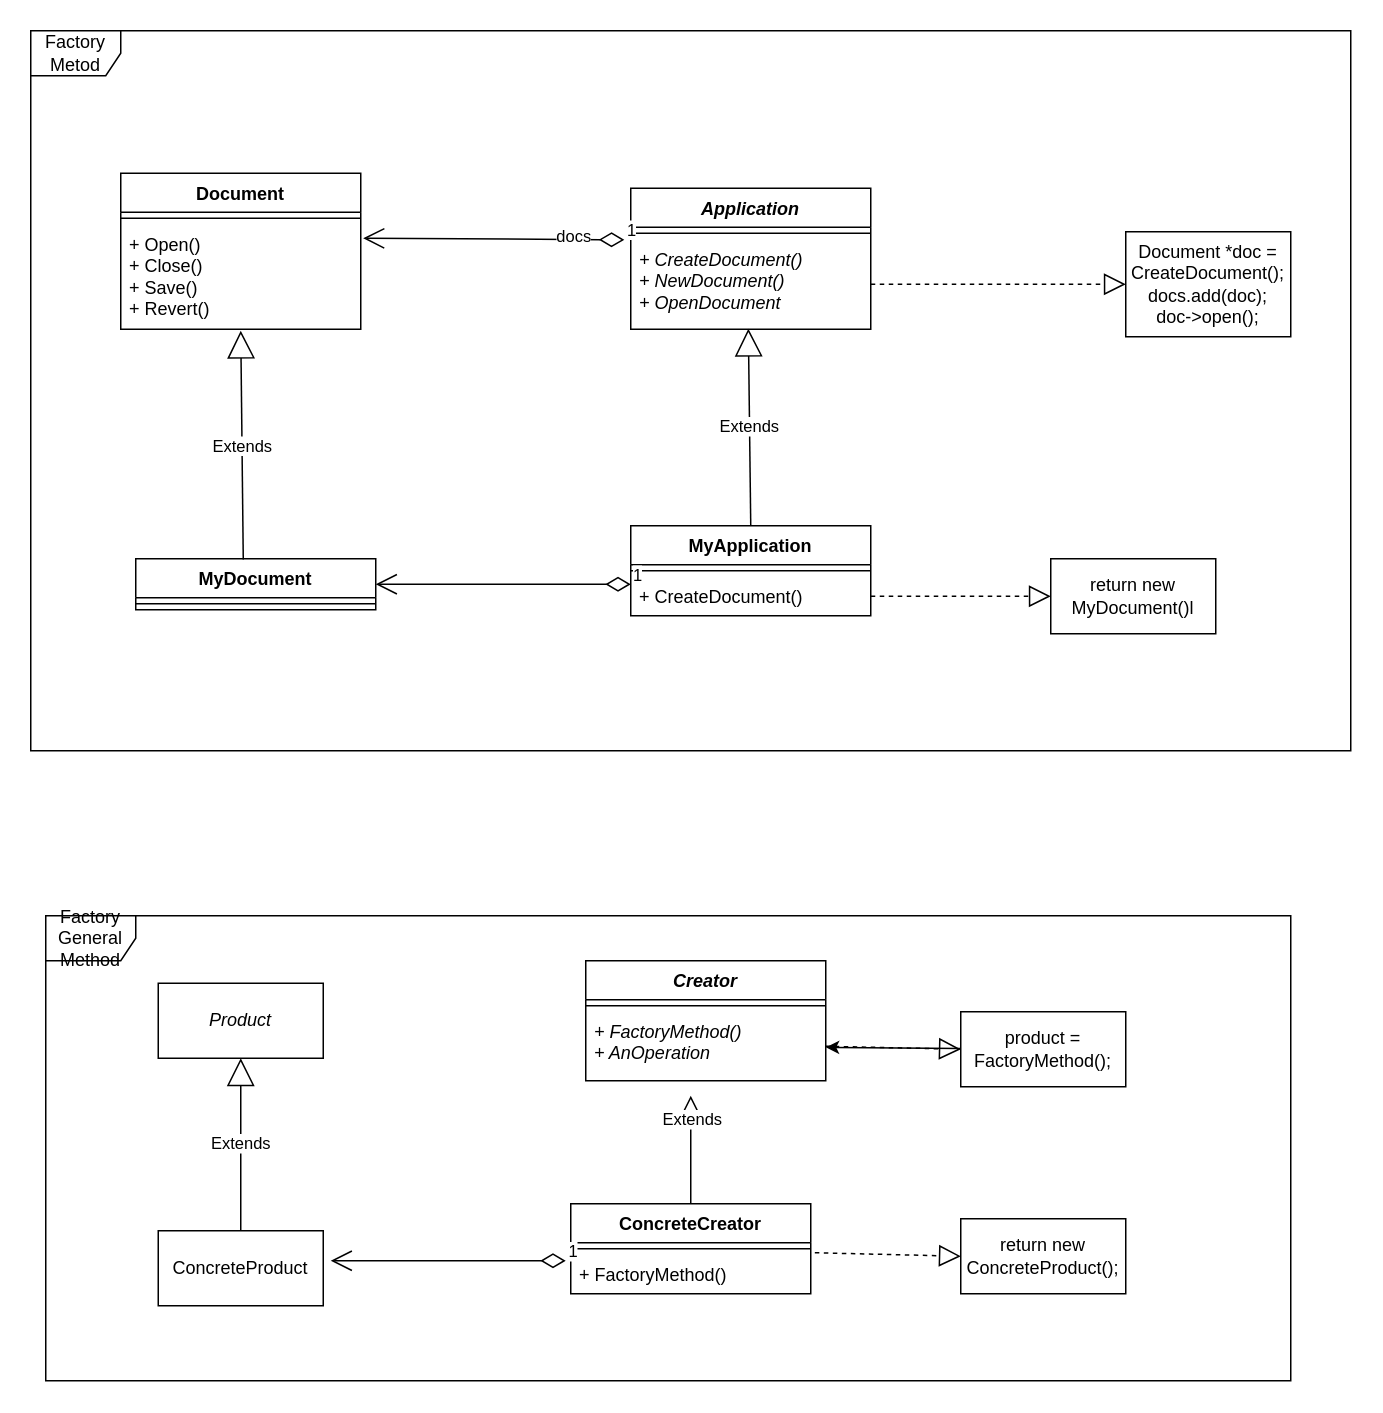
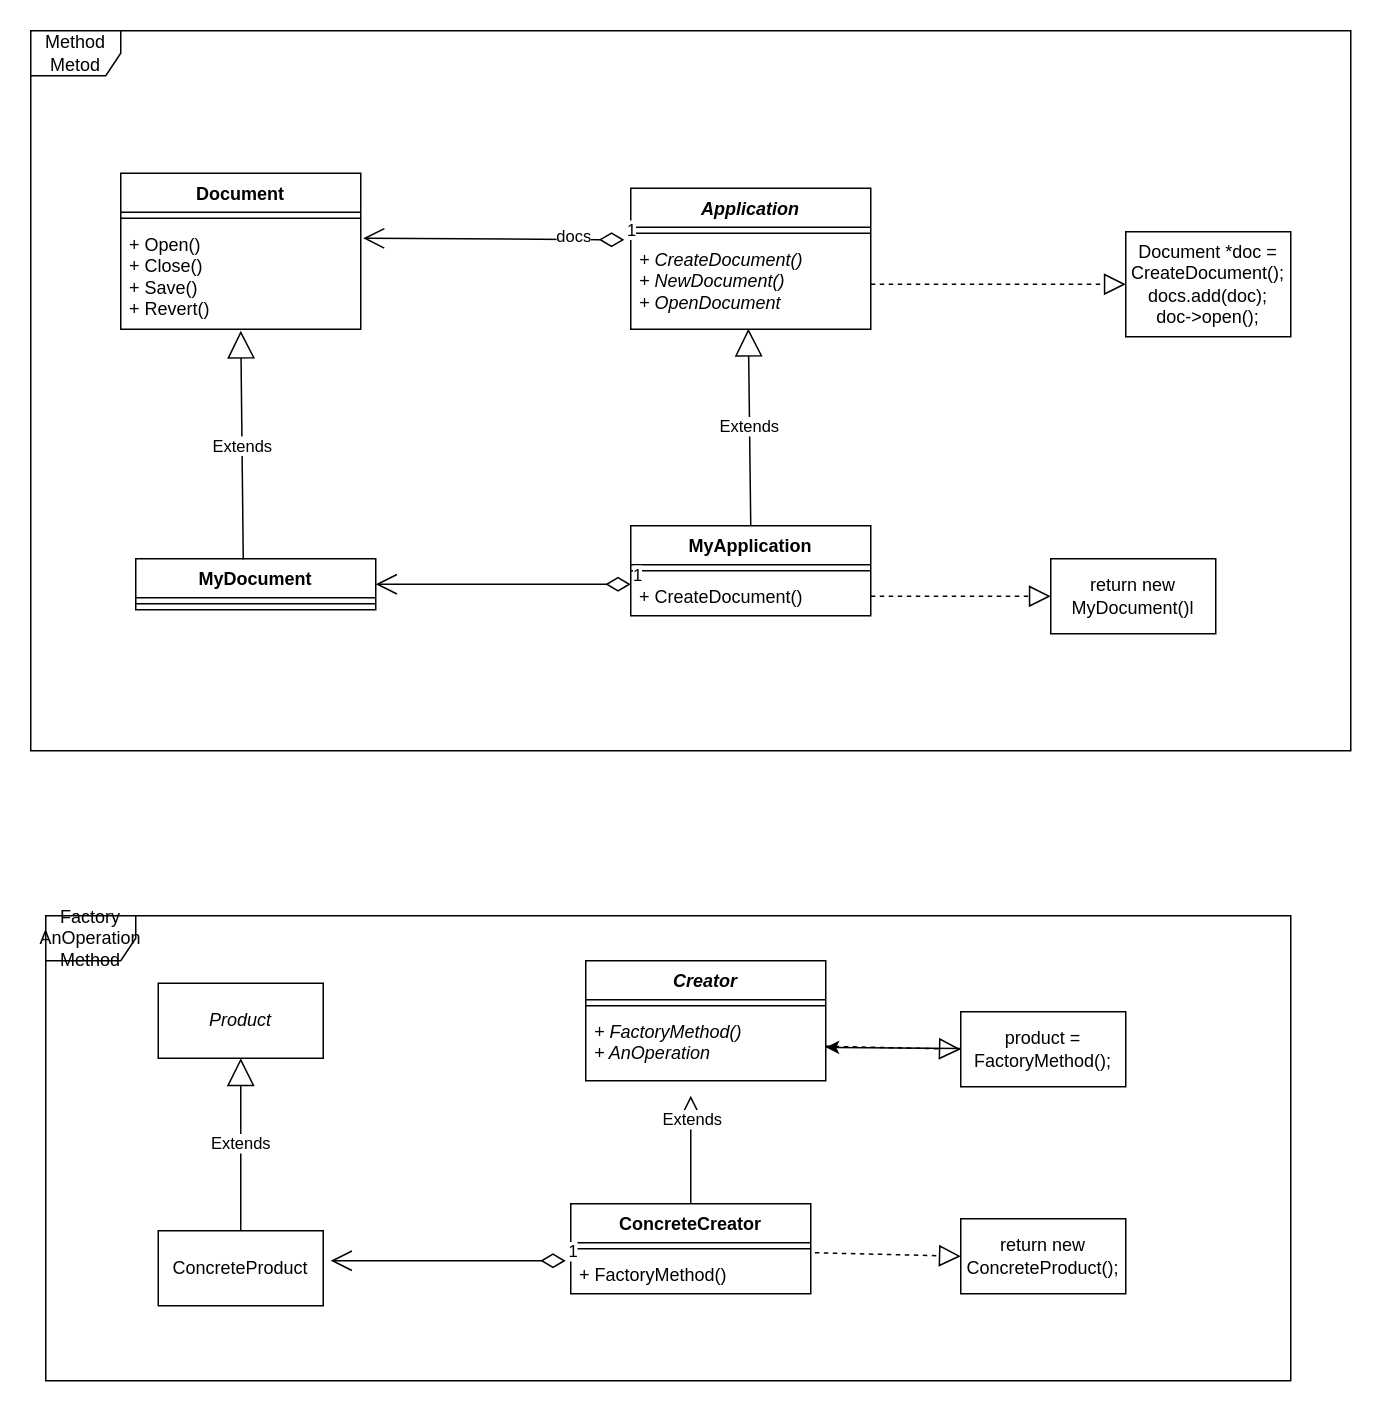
  <mxCell id="0" />
  <mxCell id="1" parent="0" />
  <mxCell id="2" value="&lt;i&gt;Application&lt;/i&gt;" style="swimlane;fontStyle=1;align=center;verticalAlign=top;childLayout=stackLayout;horizontal=1;startSize=26;horizontalStack=0;resizeParent=1;resizeParentMax=0;resizeLast=0;collapsible=1;marginBottom=0;whiteSpace=wrap;html=1;" vertex="1" parent="1"><mxGeometry x="420" y="125" width="160" height="94" as="geometry" /></mxCell>
  <mxCell id="3" value="" style="line;strokeWidth=1;fillColor=none;align=left;verticalAlign=middle;spacingTop=-1;spacingLeft=3;spacingRight=3;rotatable=0;labelPosition=right;points=[];portConstraint=eastwest;strokeColor=inherit;" vertex="1" parent="2"><mxGeometry y="26" width="160" height="8" as="geometry" /></mxCell>
  <mxCell id="4" value="&lt;i&gt;+ CreateDocument()&lt;br&gt;+ NewDocument()&lt;br&gt;+ OpenDocument&lt;/i&gt;" style="text;strokeColor=none;fillColor=none;align=left;verticalAlign=top;spacingLeft=4;spacingRight=4;overflow=hidden;rotatable=0;points=[[0,0.5],[1,0.5]];portConstraint=eastwest;whiteSpace=wrap;html=1;" vertex="1" parent="2"><mxGeometry y="34" width="160" height="60" as="geometry" /></mxCell>
  <mxCell id="5" style="edgeStyle=none;rounded=0;orthogonalLoop=1;jettySize=auto;html=1;exitX=1;exitY=0.5;exitDx=0;exitDy=0;" edge="1" parent="2" source="4" target="4"><mxGeometry relative="1" as="geometry" /></mxCell>
  <mxCell id="6" value="Document" style="swimlane;fontStyle=1;align=center;verticalAlign=top;childLayout=stackLayout;horizontal=1;startSize=26;horizontalStack=0;resizeParent=1;resizeParentMax=0;resizeLast=0;collapsible=1;marginBottom=0;whiteSpace=wrap;html=1;" vertex="1" parent="1"><mxGeometry x="80" y="115" width="160" height="104" as="geometry" /></mxCell>
  <mxCell id="7" value="" style="line;strokeWidth=1;fillColor=none;align=left;verticalAlign=middle;spacingTop=-1;spacingLeft=3;spacingRight=3;rotatable=0;labelPosition=right;points=[];portConstraint=eastwest;strokeColor=inherit;" vertex="1" parent="6"><mxGeometry y="26" width="160" height="8" as="geometry" /></mxCell>
  <mxCell id="8" value="+ Open()&lt;br&gt;+ Close()&lt;br&gt;+ Save()&lt;br&gt;+ Revert()&lt;br&gt;" style="text;strokeColor=none;fillColor=none;align=left;verticalAlign=top;spacingLeft=4;spacingRight=4;overflow=hidden;rotatable=0;points=[[0,0.5],[1,0.5]];portConstraint=eastwest;whiteSpace=wrap;html=1;" vertex="1" parent="6"><mxGeometry y="34" width="160" height="70" as="geometry" /></mxCell>
  <mxCell id="9" value="1" style="endArrow=open;html=1;endSize=12;startArrow=diamondThin;startSize=14;startFill=0;align=left;verticalAlign=bottom;rounded=0;exitX=-0.027;exitY=0.006;exitDx=0;exitDy=0;exitPerimeter=0;entryX=1.01;entryY=0.133;entryDx=0;entryDy=0;entryPerimeter=0;" edge="1" parent="1" source="4" target="8"><mxGeometry x="-1" y="3" relative="1" as="geometry"><mxPoint x="390" y="280" as="sourcePoint" /><mxPoint x="550" y="280" as="targetPoint" /></mxGeometry></mxCell>
  <mxCell id="10" value="docs&lt;br&gt;" style="edgeLabel;html=1;align=center;verticalAlign=middle;resizable=0;points=[];" vertex="1" connectable="0" parent="9"><mxGeometry x="-0.612" y="-3" relative="1" as="geometry"><mxPoint as="offset" /></mxGeometry></mxCell>
  <mxCell id="11" value="" style="endArrow=block;dashed=1;endFill=0;endSize=12;html=1;rounded=0;entryX=0;entryY=0.5;entryDx=0;entryDy=0;" edge="1" parent="1" source="4" target="12"><mxGeometry width="160" relative="1" as="geometry"><mxPoint x="490" y="340" as="sourcePoint" /><mxPoint x="700" y="213.448" as="targetPoint" /></mxGeometry></mxCell>
  <mxCell id="12" value="Document *doc = CreateDocument();&lt;br&gt;docs.add(doc);&lt;br&gt;doc-&amp;gt;open();" style="html=1;whiteSpace=wrap;" vertex="1" parent="1"><mxGeometry x="750" y="154" width="110" height="70" as="geometry" /></mxCell>
  <mxCell id="13" value="MyApplication" style="swimlane;fontStyle=1;align=center;verticalAlign=top;childLayout=stackLayout;horizontal=1;startSize=26;horizontalStack=0;resizeParent=1;resizeParentMax=0;resizeLast=0;collapsible=1;marginBottom=0;whiteSpace=wrap;html=1;" vertex="1" parent="1"><mxGeometry x="420" y="350" width="160" height="60" as="geometry" /></mxCell>
  <mxCell id="14" value="" style="line;strokeWidth=1;fillColor=none;align=left;verticalAlign=middle;spacingTop=-1;spacingLeft=3;spacingRight=3;rotatable=0;labelPosition=right;points=[];portConstraint=eastwest;strokeColor=inherit;" vertex="1" parent="13"><mxGeometry y="26" width="160" height="8" as="geometry" /></mxCell>
  <mxCell id="15" value="+ CreateDocument()" style="text;strokeColor=none;fillColor=none;align=left;verticalAlign=top;spacingLeft=4;spacingRight=4;overflow=hidden;rotatable=0;points=[[0,0.5],[1,0.5]];portConstraint=eastwest;whiteSpace=wrap;html=1;" vertex="1" parent="13"><mxGeometry y="34" width="160" height="26" as="geometry" /></mxCell>
  <mxCell id="16" value="return new MyDocument()l" style="html=1;whiteSpace=wrap;" vertex="1" parent="1"><mxGeometry x="700" y="372" width="110" height="50" as="geometry" /></mxCell>
  <mxCell id="17" value="" style="endArrow=block;dashed=1;endFill=0;endSize=12;html=1;rounded=0;entryX=0;entryY=0.5;entryDx=0;entryDy=0;exitX=1;exitY=0.5;exitDx=0;exitDy=0;" edge="1" parent="1" source="15" target="16"><mxGeometry width="160" relative="1" as="geometry"><mxPoint x="440" y="380" as="sourcePoint" /><mxPoint x="600" y="380" as="targetPoint" /></mxGeometry></mxCell>
  <mxCell id="18" value="Extends" style="endArrow=block;endSize=16;endFill=0;html=1;rounded=0;entryX=0.49;entryY=0.994;entryDx=0;entryDy=0;entryPerimeter=0;exitX=0.5;exitY=0;exitDx=0;exitDy=0;" edge="1" parent="1" source="13" target="4"><mxGeometry width="160" relative="1" as="geometry"><mxPoint x="340" y="230" as="sourcePoint" /><mxPoint x="500" y="230" as="targetPoint" /></mxGeometry></mxCell>
  <mxCell id="19" value="MyDocument" style="swimlane;fontStyle=1;align=center;verticalAlign=top;childLayout=stackLayout;horizontal=1;startSize=26;horizontalStack=0;resizeParent=1;resizeParentMax=0;resizeLast=0;collapsible=1;marginBottom=0;whiteSpace=wrap;html=1;" vertex="1" parent="1"><mxGeometry x="90" y="372" width="160" height="34" as="geometry" /></mxCell>
  <mxCell id="20" value="" style="line;strokeWidth=1;fillColor=none;align=left;verticalAlign=middle;spacingTop=-1;spacingLeft=3;spacingRight=3;rotatable=0;labelPosition=right;points=[];portConstraint=eastwest;strokeColor=inherit;" vertex="1" parent="19"><mxGeometry y="26" width="160" height="8" as="geometry" /></mxCell>
  <mxCell id="21" value="Extends" style="endArrow=block;endSize=16;endFill=0;html=1;rounded=0;exitX=0.448;exitY=0.016;exitDx=0;exitDy=0;exitPerimeter=0;" edge="1" parent="1" source="19"><mxGeometry width="160" relative="1" as="geometry"><mxPoint x="140" y="410" as="sourcePoint" /><mxPoint x="160" y="220" as="targetPoint" /></mxGeometry></mxCell>
  <mxCell id="22" value="1" style="endArrow=open;html=1;endSize=12;startArrow=diamondThin;startSize=14;startFill=0;align=left;verticalAlign=bottom;rounded=0;entryX=1;entryY=0.5;entryDx=0;entryDy=0;exitX=0;exitY=0.192;exitDx=0;exitDy=0;exitPerimeter=0;" edge="1" parent="1" source="15" target="19"><mxGeometry x="-1" y="3" relative="1" as="geometry"><mxPoint x="260" y="480" as="sourcePoint" /><mxPoint x="390" y="490" as="targetPoint" /></mxGeometry></mxCell>
- <mxCell id="23" value="Factory Metod" style="shape=umlFrame;whiteSpace=wrap;html=1;pointerEvents=0;" vertex="1" parent="1"><mxGeometry x="20" y="20" width="880" height="480" as="geometry" /></mxCell>
+ <mxCell id="23" value="Method Metod" style="shape=umlFrame;whiteSpace=wrap;html=1;pointerEvents=0;" vertex="1" parent="1"><mxGeometry x="20" y="20" width="880" height="480" as="geometry" /></mxCell>
  <mxCell id="24" value="&lt;i&gt;Creator&lt;/i&gt;&lt;br&gt;" style="swimlane;fontStyle=1;align=center;verticalAlign=top;childLayout=stackLayout;horizontal=1;startSize=26;horizontalStack=0;resizeParent=1;resizeParentMax=0;resizeLast=0;collapsible=1;marginBottom=0;whiteSpace=wrap;html=1;" vertex="1" parent="1"><mxGeometry x="390" y="640" width="160" height="80" as="geometry" /></mxCell>
  <mxCell id="25" value="" style="line;strokeWidth=1;fillColor=none;align=left;verticalAlign=middle;spacingTop=-1;spacingLeft=3;spacingRight=3;rotatable=0;labelPosition=right;points=[];portConstraint=eastwest;strokeColor=inherit;" vertex="1" parent="24"><mxGeometry y="26" width="160" height="8" as="geometry" /></mxCell>
  <mxCell id="26" value="&lt;i&gt;+ FactoryMethod()&lt;br&gt;+ AnOperation&lt;/i&gt;" style="text;strokeColor=none;fillColor=none;align=left;verticalAlign=top;spacingLeft=4;spacingRight=4;overflow=hidden;rotatable=0;points=[[0,0.5],[1,0.5]];portConstraint=eastwest;whiteSpace=wrap;html=1;" vertex="1" parent="24"><mxGeometry y="34" width="160" height="46" as="geometry" /></mxCell>
  <mxCell id="27" value="&lt;i&gt;Product&lt;/i&gt;" style="html=1;whiteSpace=wrap;" vertex="1" parent="1"><mxGeometry x="105" y="655" width="110" height="50" as="geometry" /></mxCell>
  <mxCell id="28" value="ConcreteProduct" style="html=1;whiteSpace=wrap;" vertex="1" parent="1"><mxGeometry x="105" y="820" width="110" height="50" as="geometry" /></mxCell>
  <mxCell id="29" value="ConcreteCreator&lt;br&gt;" style="swimlane;fontStyle=1;align=center;verticalAlign=top;childLayout=stackLayout;horizontal=1;startSize=26;horizontalStack=0;resizeParent=1;resizeParentMax=0;resizeLast=0;collapsible=1;marginBottom=0;whiteSpace=wrap;html=1;" vertex="1" parent="1"><mxGeometry x="380" y="802" width="160" height="60" as="geometry" /></mxCell>
  <mxCell id="30" value="" style="line;strokeWidth=1;fillColor=none;align=left;verticalAlign=middle;spacingTop=-1;spacingLeft=3;spacingRight=3;rotatable=0;labelPosition=right;points=[];portConstraint=eastwest;strokeColor=inherit;" vertex="1" parent="29"><mxGeometry y="26" width="160" height="8" as="geometry" /></mxCell>
  <mxCell id="31" value="+ FactoryMethod()" style="text;strokeColor=none;fillColor=none;align=left;verticalAlign=top;spacingLeft=4;spacingRight=4;overflow=hidden;rotatable=0;points=[[0,0.5],[1,0.5]];portConstraint=eastwest;whiteSpace=wrap;html=1;" vertex="1" parent="29"><mxGeometry y="34" width="160" height="26" as="geometry" /></mxCell>
  <mxCell id="32" value="" style="edgeStyle=none;rounded=0;orthogonalLoop=1;jettySize=auto;html=1;" edge="1" parent="1" source="33" target="26"><mxGeometry relative="1" as="geometry" /></mxCell>
  <mxCell id="33" value="product = FactoryMethod();" style="html=1;whiteSpace=wrap;" vertex="1" parent="1"><mxGeometry x="640" y="674" width="110" height="50" as="geometry" /></mxCell>
  <mxCell id="34" value="return new ConcreteProduct();" style="html=1;whiteSpace=wrap;" vertex="1" parent="1"><mxGeometry x="640" y="812" width="110" height="50" as="geometry" /></mxCell>
  <mxCell id="35" value="Extends" style="endArrow=block;endSize=16;endFill=0;html=1;rounded=0;exitX=0.5;exitY=0;exitDx=0;exitDy=0;" edge="1" parent="1" source="29"><mxGeometry x="0.542" y="-1" width="160" relative="1" as="geometry"><mxPoint x="550" y="850" as="sourcePoint" /><mxPoint x="460" y="730" as="targetPoint" /><mxPoint as="offset" /></mxGeometry></mxCell>
  <mxCell id="36" value="" style="endArrow=block;dashed=1;endFill=0;endSize=12;html=1;rounded=0;exitX=1;exitY=0.5;exitDx=0;exitDy=0;entryX=0;entryY=0.5;entryDx=0;entryDy=0;" edge="1" parent="1" source="26" target="33"><mxGeometry width="160" relative="1" as="geometry"><mxPoint x="550" y="850" as="sourcePoint" /><mxPoint x="630" y="700" as="targetPoint" /></mxGeometry></mxCell>
  <mxCell id="37" value="" style="endArrow=block;dashed=1;endFill=0;endSize=12;html=1;rounded=0;exitX=1.017;exitY=-0.051;exitDx=0;exitDy=0;exitPerimeter=0;entryX=0;entryY=0.5;entryDx=0;entryDy=0;" edge="1" parent="1" source="31" target="34"><mxGeometry width="160" relative="1" as="geometry"><mxPoint x="550" y="850" as="sourcePoint" /><mxPoint x="640" y="850" as="targetPoint" /></mxGeometry></mxCell>
  <mxCell id="38" value="1" style="endArrow=open;html=1;endSize=12;startArrow=diamondThin;startSize=14;startFill=0;align=left;verticalAlign=bottom;rounded=0;exitX=-0.021;exitY=0.154;exitDx=0;exitDy=0;exitPerimeter=0;" edge="1" parent="1" source="31"><mxGeometry x="-1" y="3" relative="1" as="geometry"><mxPoint x="330" y="860" as="sourcePoint" /><mxPoint x="220" y="840" as="targetPoint" /></mxGeometry></mxCell>
- <mxCell id="39" value="Factory General Method" style="shape=umlFrame;whiteSpace=wrap;html=1;pointerEvents=0;" vertex="1" parent="1"><mxGeometry x="30" y="610" width="830" height="310" as="geometry" /></mxCell>
+ <mxCell id="39" value="Factory AnOperation Method" style="shape=umlFrame;whiteSpace=wrap;html=1;pointerEvents=0;" vertex="1" parent="1"><mxGeometry x="30" y="610" width="830" height="310" as="geometry" /></mxCell>
  <mxCell id="40" value="Extends" style="endArrow=block;endSize=16;endFill=0;html=1;rounded=0;entryX=0.5;entryY=1;entryDx=0;entryDy=0;exitX=0.5;exitY=0;exitDx=0;exitDy=0;" edge="1" parent="1" source="28" target="27"><mxGeometry width="160" relative="1" as="geometry"><mxPoint x="330" y="750" as="sourcePoint" /><mxPoint x="490" y="750" as="targetPoint" /></mxGeometry></mxCell>
